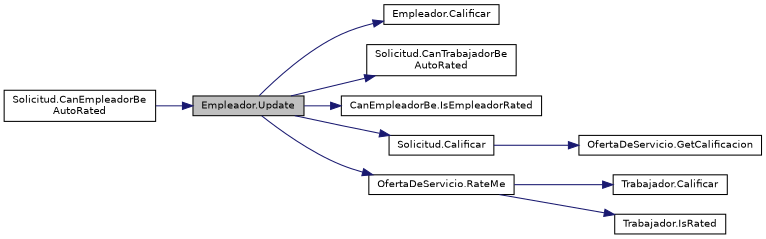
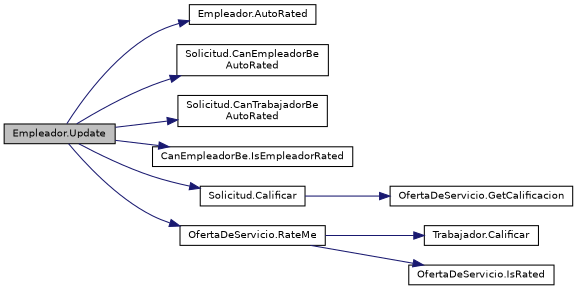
  digraph {
    rankdir=LR
    node [color=black fillcolor=white fontname=Helvetica fontsize=10 shape=record style=filled]
    edge [color=midnightblue fontname=Helvetica fontsize=10 labelfontname=Helvetica labelfontsize=10 style=solid]
    n1 [fillcolor=grey75 fontcolor=black height=0.2 label="Empleador.Update" width=0.4]
-   n2 [height=0.2 label="Empleador.Calificar" width=0.4]
+   n2 [height=0.2 label="Empleador.AutoRated" width=0.4]
    n3 [height=0.2 label="Solicitud.CanEmpleadorBe\lAutoRated" width=0.4]
    n4 [height=0.2 label="Solicitud.CanTrabajadorBe\lAutoRated" width=0.4]
    n5 [height=0.2 label="CanEmpleadorBe.IsEmpleadorRated" width=0.4]
    n6 [height=0.2 label="Solicitud.Calificar" width=0.4]
    n7 [height=0.2 label="OfertaDeServicio.RateMe" width=0.4]
    n8 [height=0.2 label="OfertaDeServicio.GetCalificacion" width=0.4]
    n9 [height=0.2 label="Trabajador.Calificar" width=0.4]
-   n10 [height=0.2 label="Trabajador.IsRated" width=0.4]
+   n10 [height=0.2 label="OfertaDeServicio.IsRated" width=0.4]
    n1 -> n2
-   n3 -> n1
+   n1 -> n3
    n1 -> n4
    n1 -> n5
    n1 -> n6
    n1 -> n7
    n6 -> n8
    n7 -> n9
    n7 -> n10
  }
